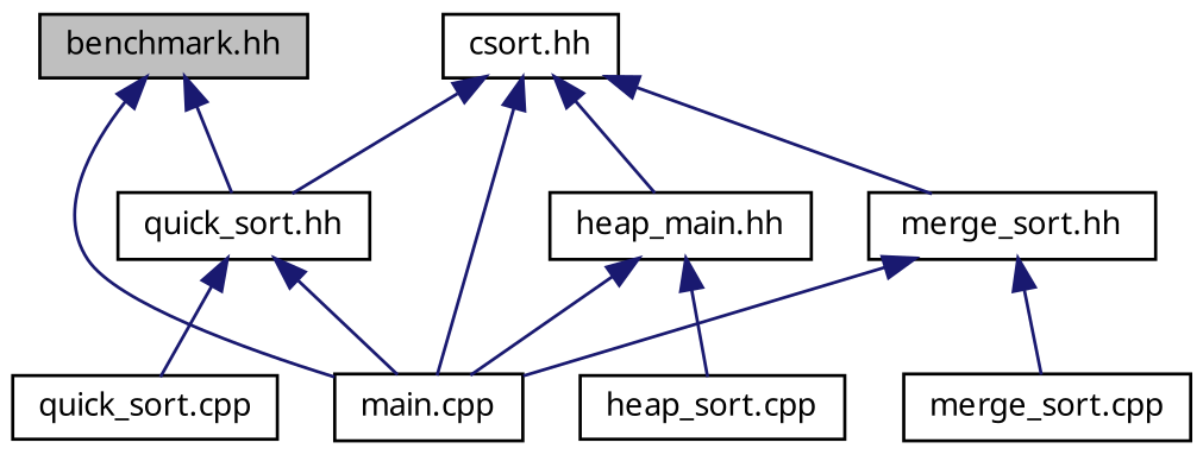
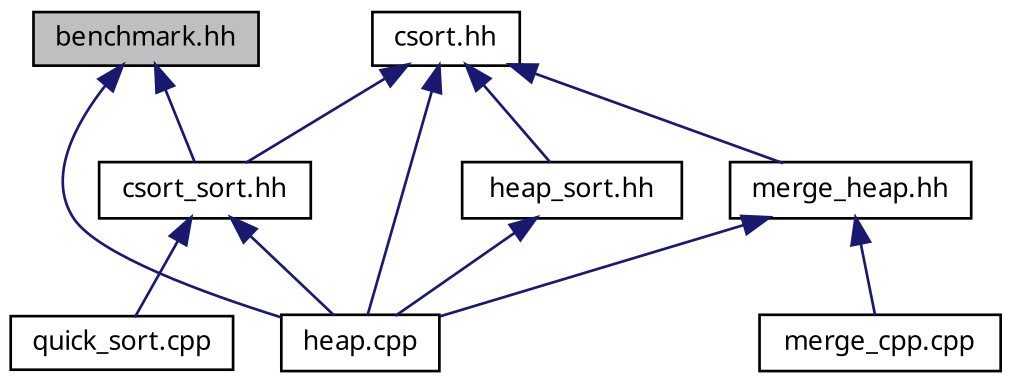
  digraph {
    fontname="Noto Sans"
    node [color=black fillcolor=white fontname="Noto Sans" fontsize=10 shape=record style=filled]
    edge [color=midnightblue dir=back fontname="Noto Sans" fontsize=10 labelfontname=Helvetica labelfontsize=10 style=solid]
    n1 [fillcolor=grey75 fontcolor=black height=0.2 label="benchmark.hh" width=0.4]
-   n2 [height=0.2 label="main.cpp" width=0.4]
-   n3 [height=0.2 label="quick_sort.hh" width=0.4]
+   n2 [height=0.2 label="heap.cpp" width=0.4]
+   n3 [height=0.2 label="csort_sort.hh" width=0.4]
    n4 [height=0.2 label="csort.hh" width=0.4]
-   n5 [height=0.2 label="heap_main.hh" width=0.4]
-   n6 [height=0.2 label="merge_sort.hh" width=0.4]
+   n5 [height=0.2 label="heap_sort.hh" width=0.4]
+   n6 [height=0.2 label="merge_heap.hh" width=0.4]
    n7 [height=0.2 label="quick_sort.cpp" width=0.4]
-   n8 [height=0.2 label="heap_sort.cpp" width=0.4]
-   n9 [height=0.2 label="merge_sort.cpp" width=0.4]
+   n9 [height=0.2 label="merge_cpp.cpp" width=0.4]
    n1 -> n2
    n1 -> n3
    n3 -> n2
    n3 -> n7
    n4 -> n2
    n4 -> n3
    n4 -> n5
    n4 -> n6
    n5 -> n2
-   n5 -> n8
    n6 -> n2
    n6 -> n9
  }
